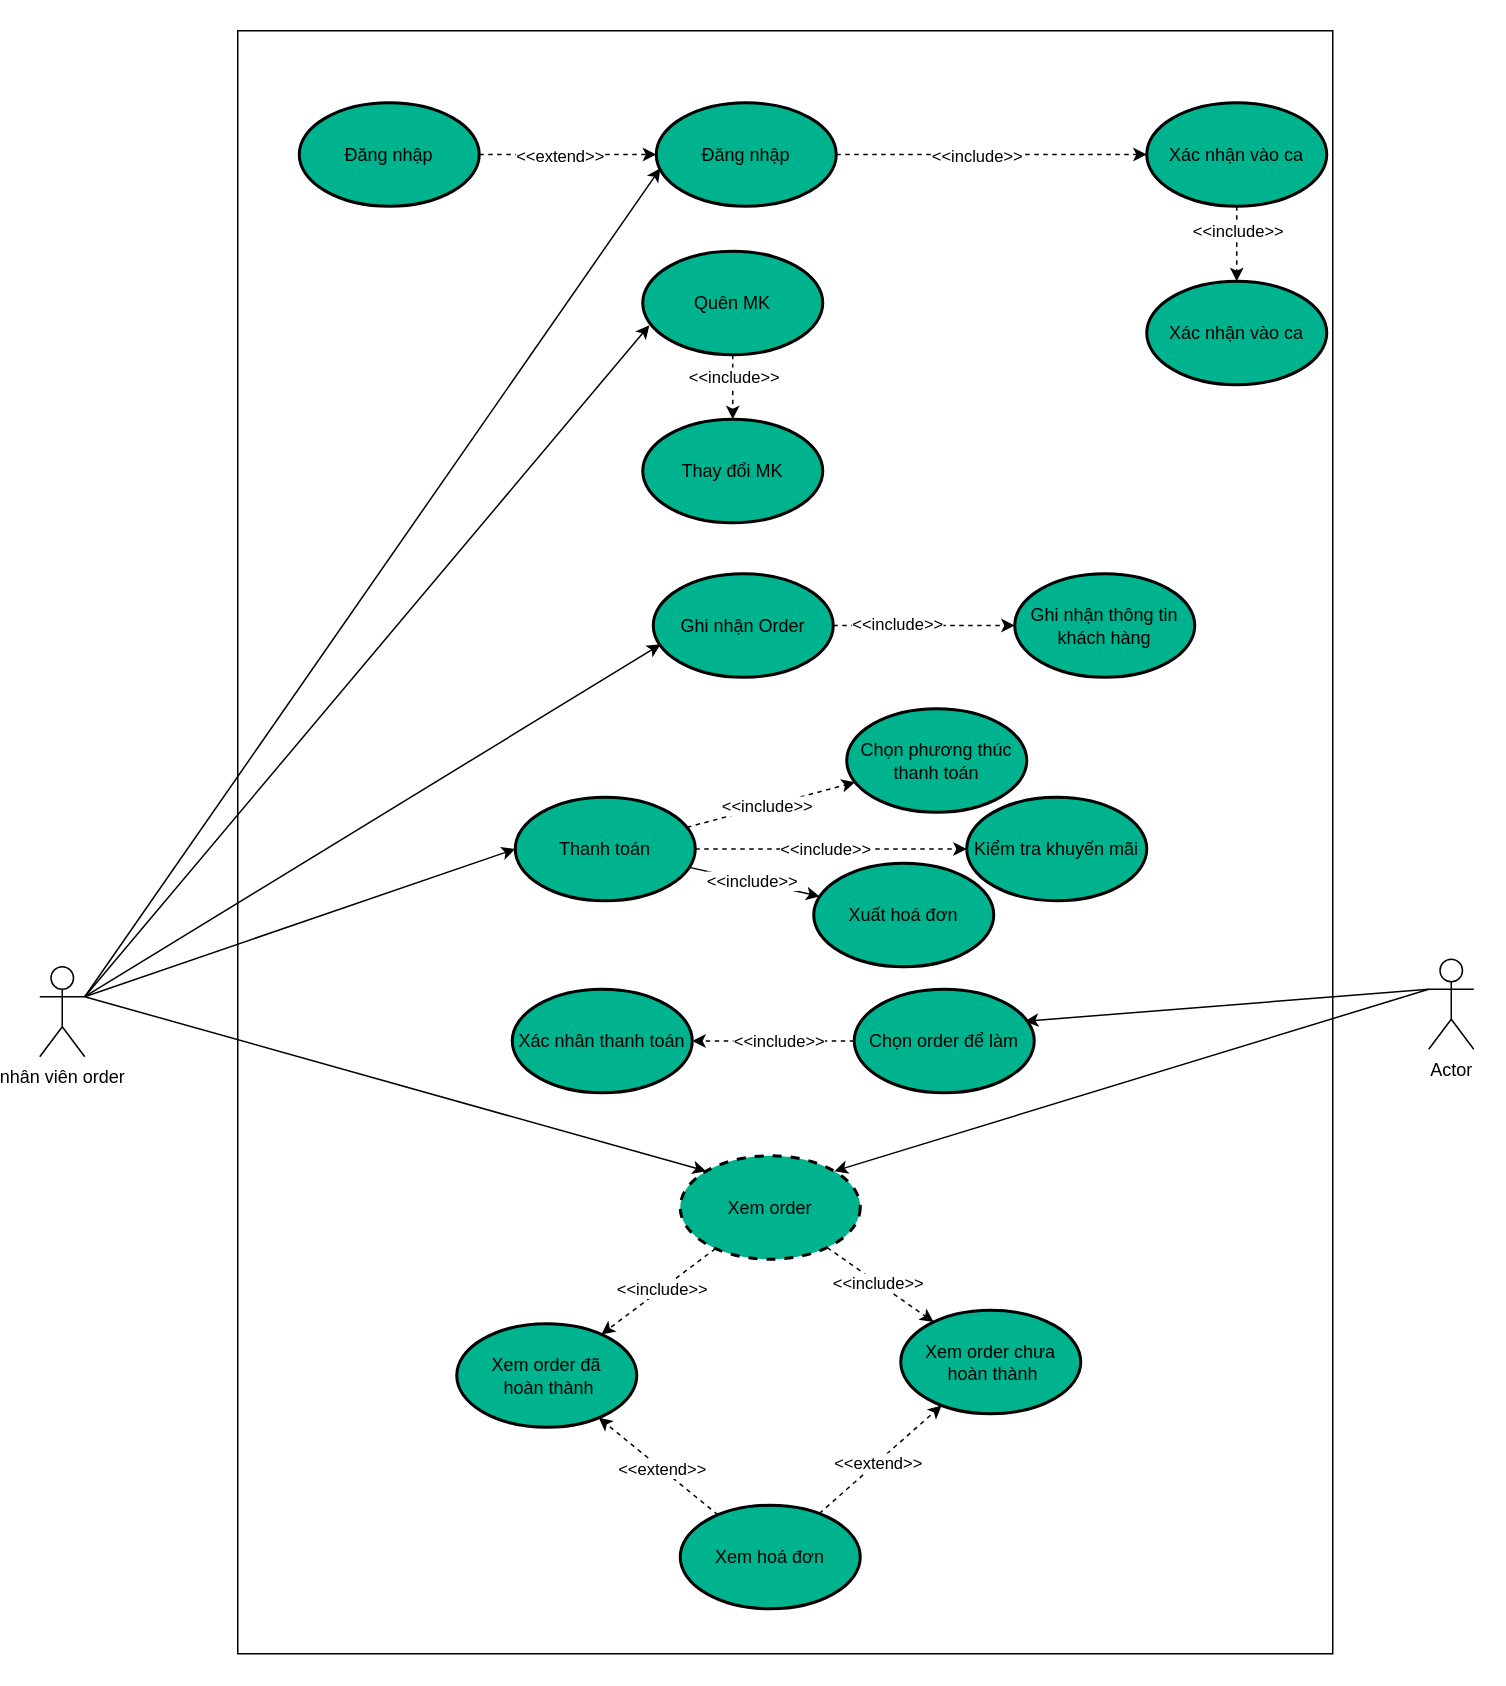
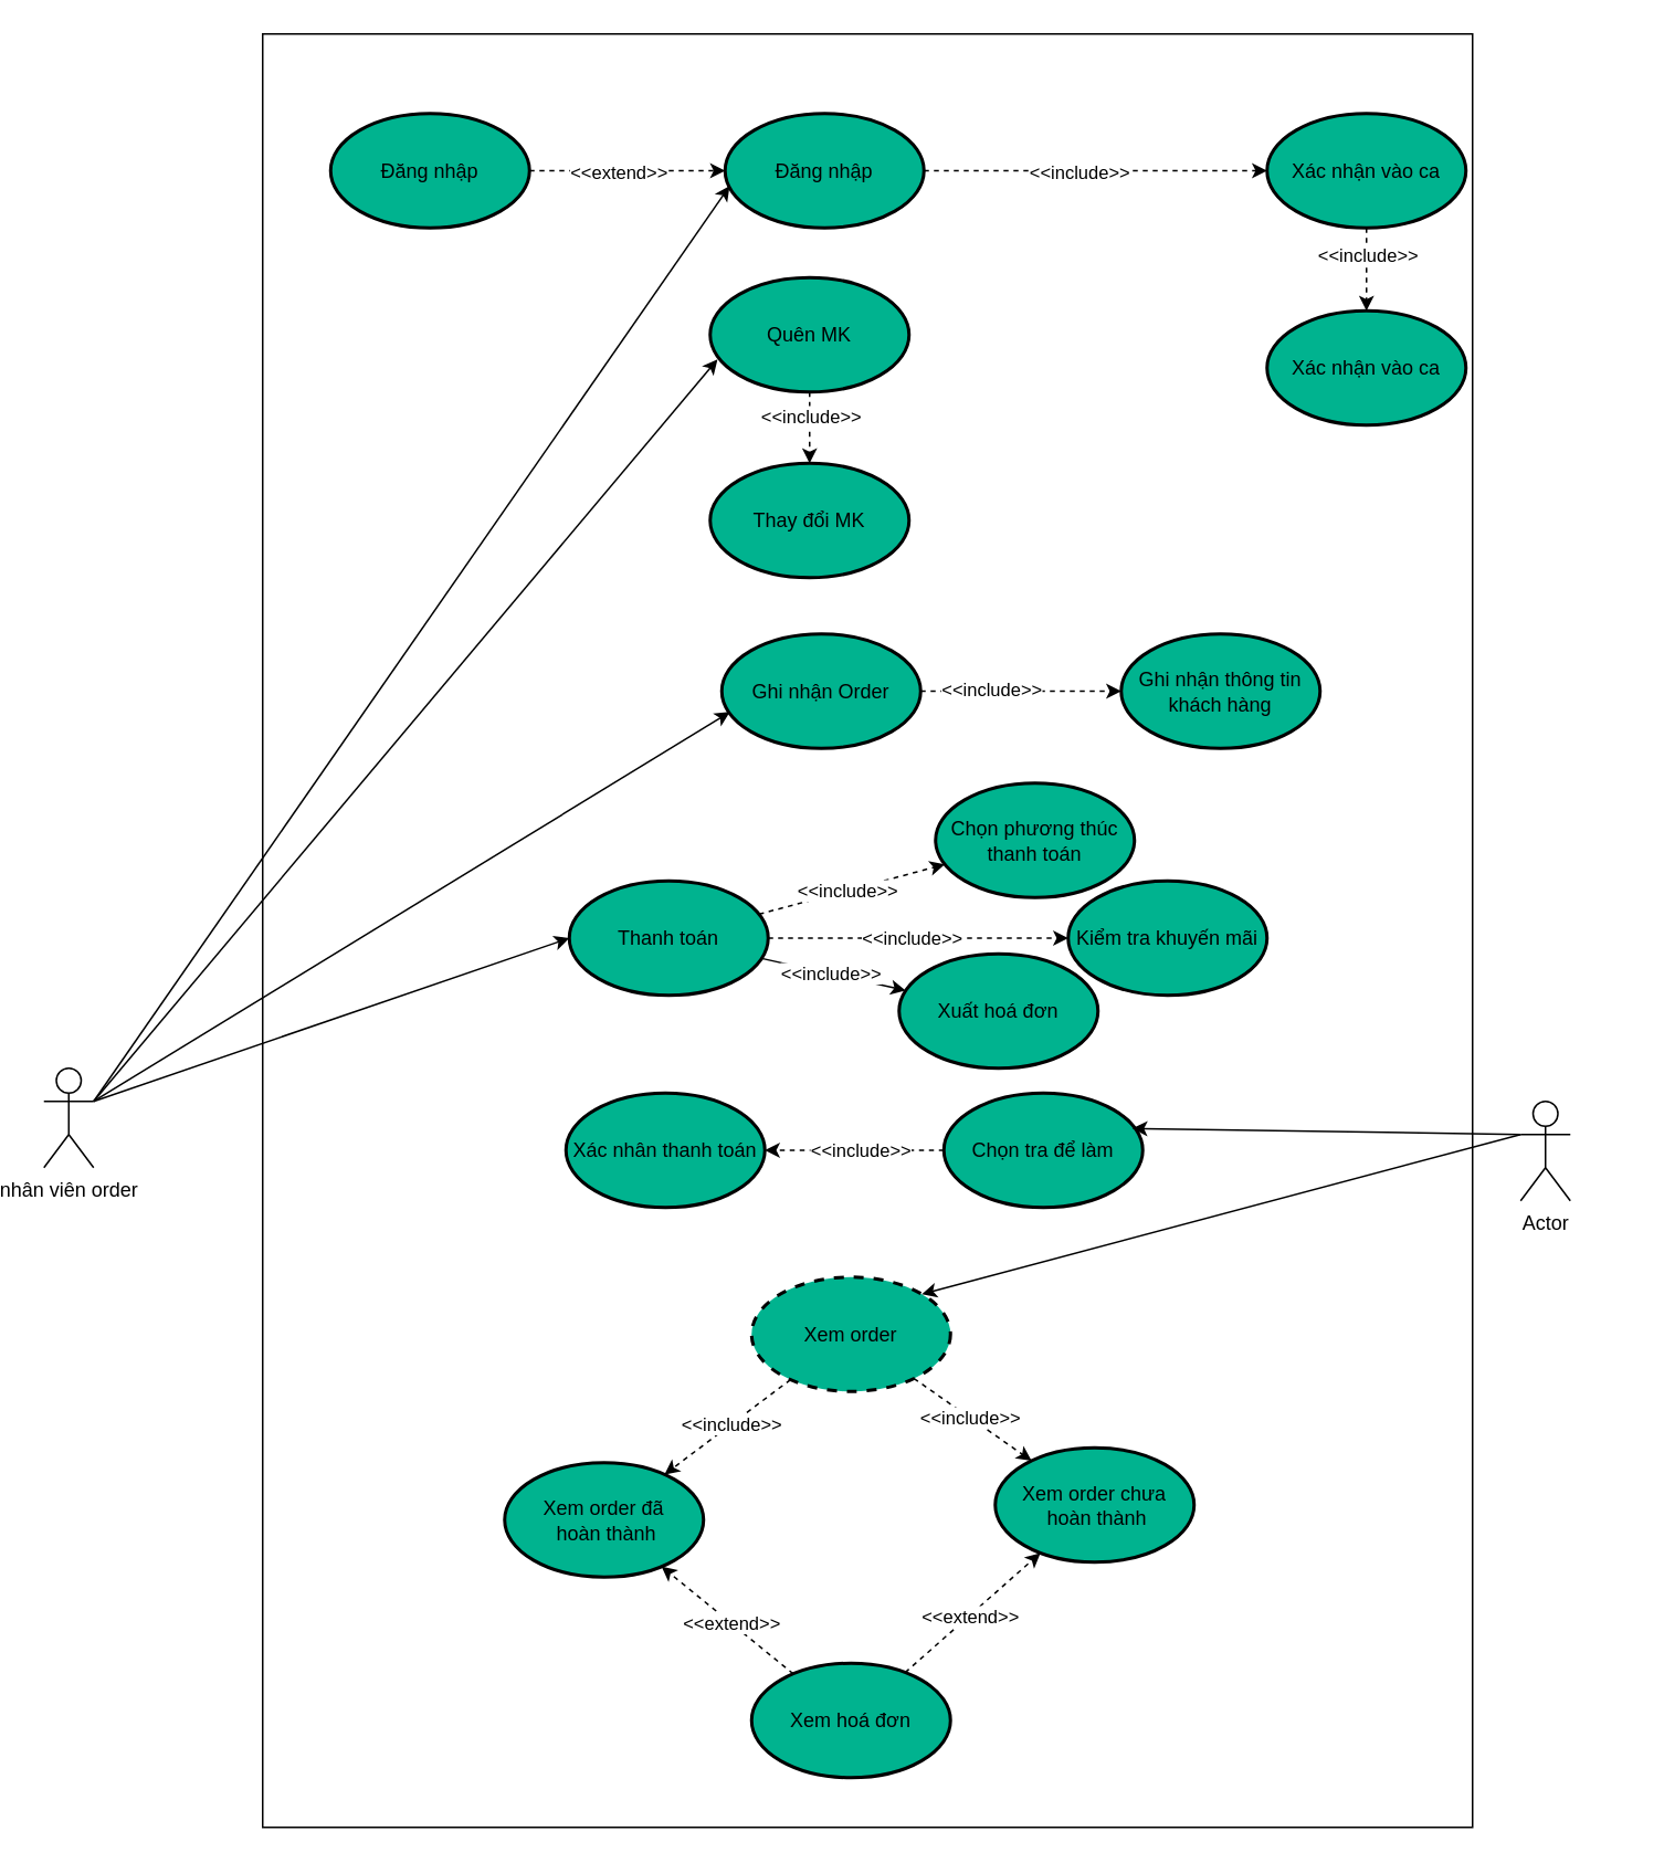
  <mxCell id="0" />
  <mxCell id="1" parent="0" />
  <mxCell id="2" value="" style="rounded=0;whiteSpace=wrap;html=1;" vertex="1" parent="1"><mxGeometry x="152" y="20" width="730" height="1082" as="geometry" /></mxCell>
  <mxCell id="3" value="nhân viên order&lt;br&gt;" style="shape=umlActor;verticalLabelPosition=bottom;verticalAlign=top;html=1;" vertex="1" parent="1"><mxGeometry x="20" y="644" width="30" height="60" as="geometry" /></mxCell>
  <mxCell id="4" value="Đăng nhập" style="ellipse;whiteSpace=wrap;html=1;fillColor=#00b38f;strokeColor=#000000;strokeWidth=2;" vertex="1" parent="1"><mxGeometry x="431" y="68" width="120" height="69" as="geometry" /></mxCell>
  <mxCell id="5" style="edgeStyle=orthogonalEdgeStyle;rounded=0;orthogonalLoop=1;jettySize=auto;html=1;dashed=1;" edge="1" parent="1" source="7" target="4"><mxGeometry relative="1" as="geometry" /></mxCell>
  <mxCell id="6" value="&amp;lt;&amp;lt;extend&amp;gt;&amp;gt;" style="edgeLabel;html=1;align=center;verticalAlign=middle;resizable=0;points=[];" vertex="1" connectable="0" parent="5"><mxGeometry x="-0.099" y="-1" relative="1" as="geometry"><mxPoint as="offset" /></mxGeometry></mxCell>
  <mxCell id="7" value="Đăng nhập" style="ellipse;whiteSpace=wrap;html=1;fillColor=#00b38f;strokeColor=#000000;strokeWidth=2;" vertex="1" parent="1"><mxGeometry x="193" y="68" width="120" height="69" as="geometry" /></mxCell>
  <mxCell id="8" value="Xác nhận vào ca" style="ellipse;whiteSpace=wrap;html=1;fillColor=#00b38f;strokeColor=#000000;strokeWidth=2;" vertex="1" parent="1"><mxGeometry x="758" y="68" width="120" height="69" as="geometry" /></mxCell>
  <mxCell id="9" value="Xác nhận vào ca" style="ellipse;whiteSpace=wrap;html=1;fillColor=#00b38f;strokeColor=#000000;strokeWidth=2;" vertex="1" parent="1"><mxGeometry x="758" y="187" width="120" height="69" as="geometry" /></mxCell>
  <mxCell id="10" style="edgeStyle=orthogonalEdgeStyle;rounded=0;orthogonalLoop=1;jettySize=auto;html=1;dashed=1;" edge="1" parent="1" source="4" target="8"><mxGeometry relative="1" as="geometry"><mxPoint x="574" y="91" as="sourcePoint" /><mxPoint x="692" y="91" as="targetPoint" /></mxGeometry></mxCell>
  <mxCell id="11" value="&amp;lt;&amp;lt;include&amp;gt;&amp;gt;" style="edgeLabel;html=1;align=center;verticalAlign=middle;resizable=0;points=[];" vertex="1" connectable="0" parent="10"><mxGeometry x="-0.099" y="-1" relative="1" as="geometry"><mxPoint as="offset" /></mxGeometry></mxCell>
  <mxCell id="12" style="edgeStyle=orthogonalEdgeStyle;rounded=0;orthogonalLoop=1;jettySize=auto;html=1;dashed=1;" edge="1" parent="1" source="8" target="9"><mxGeometry relative="1" as="geometry"><mxPoint x="419" y="123" as="sourcePoint" /><mxPoint x="537" y="123" as="targetPoint" /></mxGeometry></mxCell>
  <mxCell id="13" value="&amp;lt;&amp;lt;include&amp;gt;&amp;gt;" style="edgeLabel;html=1;align=center;verticalAlign=middle;resizable=0;points=[];" vertex="1" connectable="0" parent="12"><mxGeometry x="-0.307" relative="1" as="geometry"><mxPoint y="-1" as="offset" /></mxGeometry></mxCell>
  <mxCell id="14" value="Quên MK" style="ellipse;whiteSpace=wrap;html=1;fillColor=#00b38f;strokeColor=#000000;strokeWidth=2;" vertex="1" parent="1"><mxGeometry x="422" y="167" width="120" height="69" as="geometry" /></mxCell>
  <mxCell id="15" style="edgeStyle=orthogonalEdgeStyle;rounded=0;orthogonalLoop=1;jettySize=auto;html=1;dashed=1;" edge="1" parent="1" source="14" target="17"><mxGeometry relative="1" as="geometry"><mxPoint x="738" y="123" as="sourcePoint" /><mxPoint x="738" y="173" as="targetPoint" /></mxGeometry></mxCell>
  <mxCell id="16" value="&amp;lt;&amp;lt;include&amp;gt;&amp;gt;" style="edgeLabel;html=1;align=center;verticalAlign=middle;resizable=0;points=[];" vertex="1" connectable="0" parent="15"><mxGeometry x="-0.307" relative="1" as="geometry"><mxPoint y="-1" as="offset" /></mxGeometry></mxCell>
  <mxCell id="17" value="Thay đổi MK" style="ellipse;whiteSpace=wrap;html=1;fillColor=#00b38f;strokeColor=#000000;strokeWidth=2;" vertex="1" parent="1"><mxGeometry x="422" y="279" width="120" height="69" as="geometry" /></mxCell>
  <mxCell id="18" value="Ghi nhận Order" style="ellipse;whiteSpace=wrap;html=1;fillColor=#00b38f;strokeColor=#000000;strokeWidth=2;" vertex="1" parent="1"><mxGeometry x="429" y="382" width="120" height="69" as="geometry" /></mxCell>
  <mxCell id="19" style="edgeStyle=orthogonalEdgeStyle;rounded=0;orthogonalLoop=1;jettySize=auto;html=1;dashed=1;" edge="1" parent="1" target="21" source="18"><mxGeometry relative="1" as="geometry"><mxPoint x="696" y="336" as="sourcePoint" /><mxPoint x="952" y="273" as="targetPoint" /></mxGeometry></mxCell>
  <mxCell id="20" value="&amp;lt;&amp;lt;include&amp;gt;&amp;gt;" style="edgeLabel;html=1;align=center;verticalAlign=middle;resizable=0;points=[];" vertex="1" connectable="0" parent="19"><mxGeometry x="-0.307" relative="1" as="geometry"><mxPoint y="-1" as="offset" /></mxGeometry></mxCell>
  <mxCell id="21" value="Ghi nhận thông tin khách hàng" style="ellipse;whiteSpace=wrap;html=1;fillColor=#00b38f;strokeColor=#000000;strokeWidth=2;" vertex="1" parent="1"><mxGeometry x="670" y="382" width="120" height="69" as="geometry" /></mxCell>
  <mxCell id="22" value="Thanh toán" style="ellipse;whiteSpace=wrap;html=1;fillColor=#00b38f;strokeColor=#000000;strokeWidth=2;" vertex="1" parent="1"><mxGeometry x="337" y="531" width="120" height="69" as="geometry" /></mxCell>
  <mxCell id="23" value="Chọn phương thúc thanh toán" style="ellipse;whiteSpace=wrap;html=1;fillColor=#00b38f;strokeColor=#000000;strokeWidth=2;" vertex="1" parent="1"><mxGeometry x="558" y="472" width="120" height="69" as="geometry" /></mxCell>
  <mxCell id="24" value="" style="endArrow=classic;html=1;rounded=0;dashed=1;" edge="1" parent="1" source="22" target="23"><mxGeometry width="50" height="50" relative="1" as="geometry"><mxPoint x="464" y="521" as="sourcePoint" /><mxPoint x="514" y="471" as="targetPoint" /></mxGeometry></mxCell>
  <mxCell id="25" value="&amp;lt;&amp;lt;include&amp;gt;&amp;gt;" style="edgeLabel;html=1;align=center;verticalAlign=middle;resizable=0;points=[];" vertex="1" connectable="0" parent="24"><mxGeometry x="-0.053" relative="1" as="geometry"><mxPoint as="offset" /></mxGeometry></mxCell>
  <mxCell id="26" value="Kiểm tra khuyến mãi" style="ellipse;whiteSpace=wrap;html=1;fillColor=#00b38f;strokeColor=#000000;strokeWidth=2;" vertex="1" parent="1"><mxGeometry x="638" y="531" width="120" height="69" as="geometry" /></mxCell>
  <mxCell id="27" value="" style="endArrow=classic;html=1;rounded=0;dashed=1;" edge="1" parent="1" target="26" source="22"><mxGeometry width="50" height="50" relative="1" as="geometry"><mxPoint x="474" y="628" as="sourcePoint" /><mxPoint x="536" y="548" as="targetPoint" /></mxGeometry></mxCell>
  <mxCell id="28" value="&amp;lt;&amp;lt;include&amp;gt;&amp;gt;" style="edgeLabel;html=1;align=center;verticalAlign=middle;resizable=0;points=[];" vertex="1" connectable="0" parent="27"><mxGeometry x="-0.053" relative="1" as="geometry"><mxPoint as="offset" /></mxGeometry></mxCell>
  <mxCell id="29" value="Xuất hoá đơn" style="ellipse;whiteSpace=wrap;html=1;fillColor=#00b38f;strokeColor=#000000;strokeWidth=2;" vertex="1" parent="1"><mxGeometry x="536" y="575" width="120" height="69" as="geometry" /></mxCell>
  <mxCell id="30" value="" style="endArrow=classic;html=1;rounded=0;dashed=0;" edge="1" parent="1" target="29" source="22"><mxGeometry width="50" height="50" relative="1" as="geometry"><mxPoint x="497" y="691" as="sourcePoint" /><mxPoint x="559" y="611" as="targetPoint" /></mxGeometry></mxCell>
  <mxCell id="31" value="&amp;lt;&amp;lt;include&amp;gt;&amp;gt;" style="edgeLabel;html=1;align=center;verticalAlign=middle;resizable=0;points=[];" vertex="1" connectable="0" parent="30"><mxGeometry x="-0.053" relative="1" as="geometry"><mxPoint as="offset" /></mxGeometry></mxCell>
  <mxCell id="32" value="Xác nhân thanh toán&lt;br&gt;" style="ellipse;whiteSpace=wrap;html=1;fillColor=#00b38f;strokeColor=#000000;strokeWidth=2;" vertex="1" parent="1"><mxGeometry x="335" y="659" width="120" height="69" as="geometry" /></mxCell>
  <mxCell id="33" value="" style="endArrow=classic;html=1;rounded=0;dashed=1;" edge="1" parent="1" source="35" target="32"><mxGeometry width="50" height="50" relative="1" as="geometry"><mxPoint x="616" y="688" as="sourcePoint" /><mxPoint x="648" y="576" as="targetPoint" /></mxGeometry></mxCell>
  <mxCell id="34" value="&amp;lt;&amp;lt;include&amp;gt;&amp;gt;" style="edgeLabel;html=1;align=center;verticalAlign=middle;resizable=0;points=[];" vertex="1" connectable="0" parent="33"><mxGeometry x="-0.053" relative="1" as="geometry"><mxPoint as="offset" /></mxGeometry></mxCell>
- <mxCell id="35" value="Chọn order để làm" style="ellipse;whiteSpace=wrap;html=1;fillColor=#00b38f;strokeColor=#000000;strokeWidth=2;" vertex="1" parent="1"><mxGeometry x="563" y="659" width="120" height="69" as="geometry" /></mxCell>
+ <mxCell id="35" value="Chọn tra để làm" style="ellipse;whiteSpace=wrap;html=1;fillColor=#00b38f;strokeColor=#000000;strokeWidth=2;" vertex="1" parent="1"><mxGeometry x="563" y="659" width="120" height="69" as="geometry" /></mxCell>
  <mxCell id="36" value="Xem order" style="ellipse;whiteSpace=wrap;html=1;fillColor=#00b38f;strokeColor=#000000;strokeWidth=2;dashed=1;" vertex="1" parent="1"><mxGeometry x="447" y="770" width="120" height="69" as="geometry" /></mxCell>
  <mxCell id="37" value="Xem order đã&lt;br&gt;&amp;nbsp;hoàn thành" style="ellipse;whiteSpace=wrap;html=1;fillColor=#00b38f;strokeColor=#000000;strokeWidth=2;" vertex="1" parent="1"><mxGeometry x="298" y="882" width="120" height="69" as="geometry" /></mxCell>
  <mxCell id="38" value="" style="endArrow=classic;html=1;rounded=0;dashed=1;" edge="1" parent="1" target="37" source="36"><mxGeometry width="50" height="50" relative="1" as="geometry"><mxPoint x="526" y="917" as="sourcePoint" /><mxPoint x="611" y="799" as="targetPoint" /></mxGeometry></mxCell>
  <mxCell id="39" value="&amp;lt;&amp;lt;include&amp;gt;&amp;gt;" style="edgeLabel;html=1;align=center;verticalAlign=middle;resizable=0;points=[];" vertex="1" connectable="0" parent="38"><mxGeometry x="-0.053" relative="1" as="geometry"><mxPoint as="offset" /></mxGeometry></mxCell>
  <mxCell id="40" value="Xem order chưa&lt;br&gt;&amp;nbsp;hoàn thành" style="ellipse;whiteSpace=wrap;html=1;fillColor=#00B38F;strokeColor=#000000;strokeWidth=2;" vertex="1" parent="1"><mxGeometry x="594" y="873" width="120" height="69" as="geometry" /></mxCell>
  <mxCell id="41" value="" style="endArrow=classic;html=1;rounded=0;dashed=1;" edge="1" parent="1" target="40" source="36"><mxGeometry width="50" height="50" relative="1" as="geometry"><mxPoint x="857" y="947" as="sourcePoint" /><mxPoint x="942" y="829" as="targetPoint" /></mxGeometry></mxCell>
  <mxCell id="42" value="&amp;lt;&amp;lt;include&amp;gt;&amp;gt;" style="edgeLabel;html=1;align=center;verticalAlign=middle;resizable=0;points=[];" vertex="1" connectable="0" parent="41"><mxGeometry x="-0.053" relative="1" as="geometry"><mxPoint as="offset" /></mxGeometry></mxCell>
  <mxCell id="43" value="Xem hoá đơn" style="ellipse;whiteSpace=wrap;html=1;fillColor=#00b38f;strokeColor=#000000;strokeWidth=2;" vertex="1" parent="1"><mxGeometry x="447" y="1003" width="120" height="69" as="geometry" /></mxCell>
  <mxCell id="44" value="" style="endArrow=classic;html=1;rounded=0;dashed=1;" edge="1" parent="1" target="40" source="43"><mxGeometry width="50" height="50" relative="1" as="geometry"><mxPoint x="685" y="1021" as="sourcePoint" /><mxPoint x="770" y="903" as="targetPoint" /></mxGeometry></mxCell>
  <mxCell id="45" value="&amp;lt;&amp;lt;extend&amp;gt;&amp;gt;" style="edgeLabel;html=1;align=center;verticalAlign=middle;resizable=0;points=[];" vertex="1" connectable="0" parent="44"><mxGeometry x="-0.053" relative="1" as="geometry"><mxPoint as="offset" /></mxGeometry></mxCell>
  <mxCell id="46" value="" style="endArrow=classic;html=1;rounded=0;dashed=1;" edge="1" parent="1" source="43" target="37"><mxGeometry width="50" height="50" relative="1" as="geometry"><mxPoint x="561" y="1002" as="sourcePoint" /><mxPoint x="630" y="946" as="targetPoint" /></mxGeometry></mxCell>
  <mxCell id="47" value="&amp;lt;&amp;lt;extend&amp;gt;&amp;gt;" style="edgeLabel;html=1;align=center;verticalAlign=middle;resizable=0;points=[];" vertex="1" connectable="0" parent="46"><mxGeometry x="-0.053" relative="1" as="geometry"><mxPoint as="offset" /></mxGeometry></mxCell>
  <mxCell id="48" value="" style="endArrow=classic;html=1;rounded=0;exitX=1;exitY=0.333;exitDx=0;exitDy=0;exitPerimeter=0;entryX=0.023;entryY=0.633;entryDx=0;entryDy=0;entryPerimeter=0;" edge="1" parent="1" source="3" target="4"><mxGeometry width="50" height="50" relative="1" as="geometry"><mxPoint x="180" y="415" as="sourcePoint" /><mxPoint x="230" y="365" as="targetPoint" /></mxGeometry></mxCell>
  <mxCell id="49" value="" style="endArrow=classic;html=1;rounded=0;exitX=1;exitY=0.333;exitDx=0;exitDy=0;exitPerimeter=0;entryX=0.037;entryY=0.715;entryDx=0;entryDy=0;entryPerimeter=0;" edge="1" parent="1" source="3" target="14"><mxGeometry width="50" height="50" relative="1" as="geometry"><mxPoint x="162" y="678" as="sourcePoint" /><mxPoint x="444" y="122" as="targetPoint" /></mxGeometry></mxCell>
  <mxCell id="50" value="" style="endArrow=classic;html=1;rounded=0;exitX=1;exitY=0.333;exitDx=0;exitDy=0;exitPerimeter=0;entryX=0.041;entryY=0.682;entryDx=0;entryDy=0;entryPerimeter=0;" edge="1" parent="1" source="3" target="18"><mxGeometry width="50" height="50" relative="1" as="geometry"><mxPoint x="172" y="688" as="sourcePoint" /><mxPoint x="439" y="423" as="targetPoint" /></mxGeometry></mxCell>
  <mxCell id="51" value="" style="endArrow=classic;html=1;rounded=0;exitX=1;exitY=0.333;exitDx=0;exitDy=0;exitPerimeter=0;entryX=0;entryY=0.5;entryDx=0;entryDy=0;" edge="1" parent="1" source="3" target="22"><mxGeometry width="50" height="50" relative="1" as="geometry"><mxPoint x="182" y="698" as="sourcePoint" /><mxPoint x="464" y="142" as="targetPoint" /></mxGeometry></mxCell>
- <mxCell id="52" value="" style="endArrow=classic;html=1;rounded=0;exitX=1;exitY=0.333;exitDx=0;exitDy=0;exitPerimeter=0;entryX=0;entryY=0;entryDx=0;entryDy=0;" edge="1" parent="1" source="3" target="36"><mxGeometry width="50" height="50" relative="1" as="geometry"><mxPoint x="192" y="708" as="sourcePoint" /><mxPoint x="474" y="152" as="targetPoint" /></mxGeometry></mxCell>
- <mxCell id="53" value="Actor" style="shape=umlActor;verticalLabelPosition=bottom;verticalAlign=top;html=1;" vertex="1" parent="1"><mxGeometry x="946" y="639" width="30" height="60" as="geometry" /></mxCell>
+ <mxCell id="53" value="Actor" style="shape=umlActor;verticalLabelPosition=bottom;verticalAlign=top;html=1;" vertex="1" parent="1"><mxGeometry x="911" y="664" width="30" height="60" as="geometry" /></mxCell>
  <mxCell id="54" value="" style="endArrow=classic;html=1;rounded=0;exitX=0;exitY=0.333;exitDx=0;exitDy=0;exitPerimeter=0;entryX=1;entryY=0;entryDx=0;entryDy=0;" edge="1" parent="1" source="53" target="36"><mxGeometry width="50" height="50" relative="1" as="geometry"><mxPoint x="162" y="678" as="sourcePoint" /><mxPoint x="474" y="790" as="targetPoint" /></mxGeometry></mxCell>
  <mxCell id="55" value="" style="endArrow=classic;html=1;rounded=0;entryX=0.948;entryY=0.309;entryDx=0;entryDy=0;exitX=0;exitY=0.333;exitDx=0;exitDy=0;exitPerimeter=0;entryPerimeter=0;" edge="1" parent="1" source="53" target="35"><mxGeometry width="50" height="50" relative="1" as="geometry"><mxPoint x="808" y="624" as="sourcePoint" /><mxPoint x="560" y="790" as="targetPoint" /></mxGeometry></mxCell>
